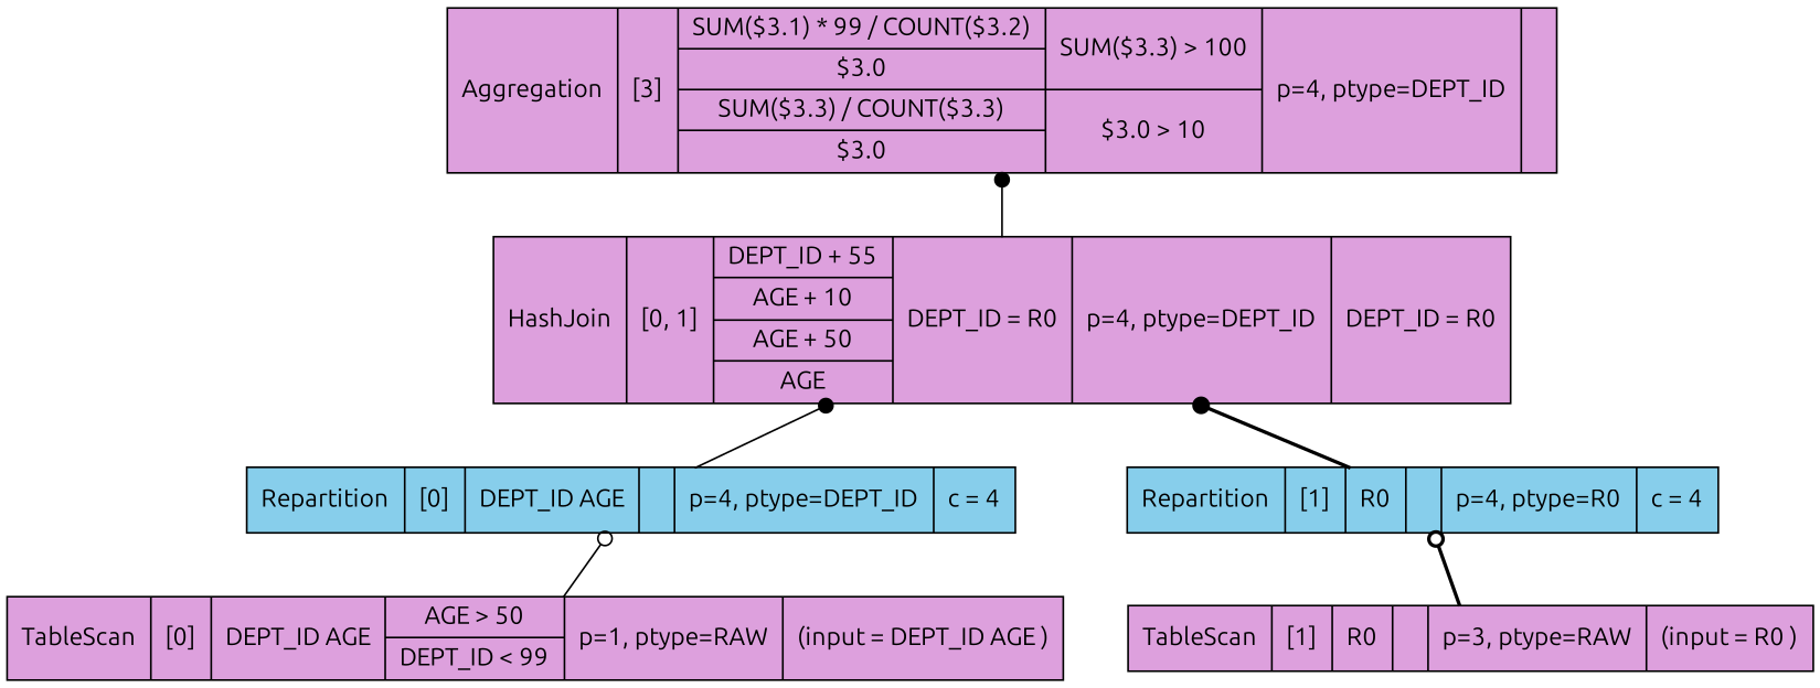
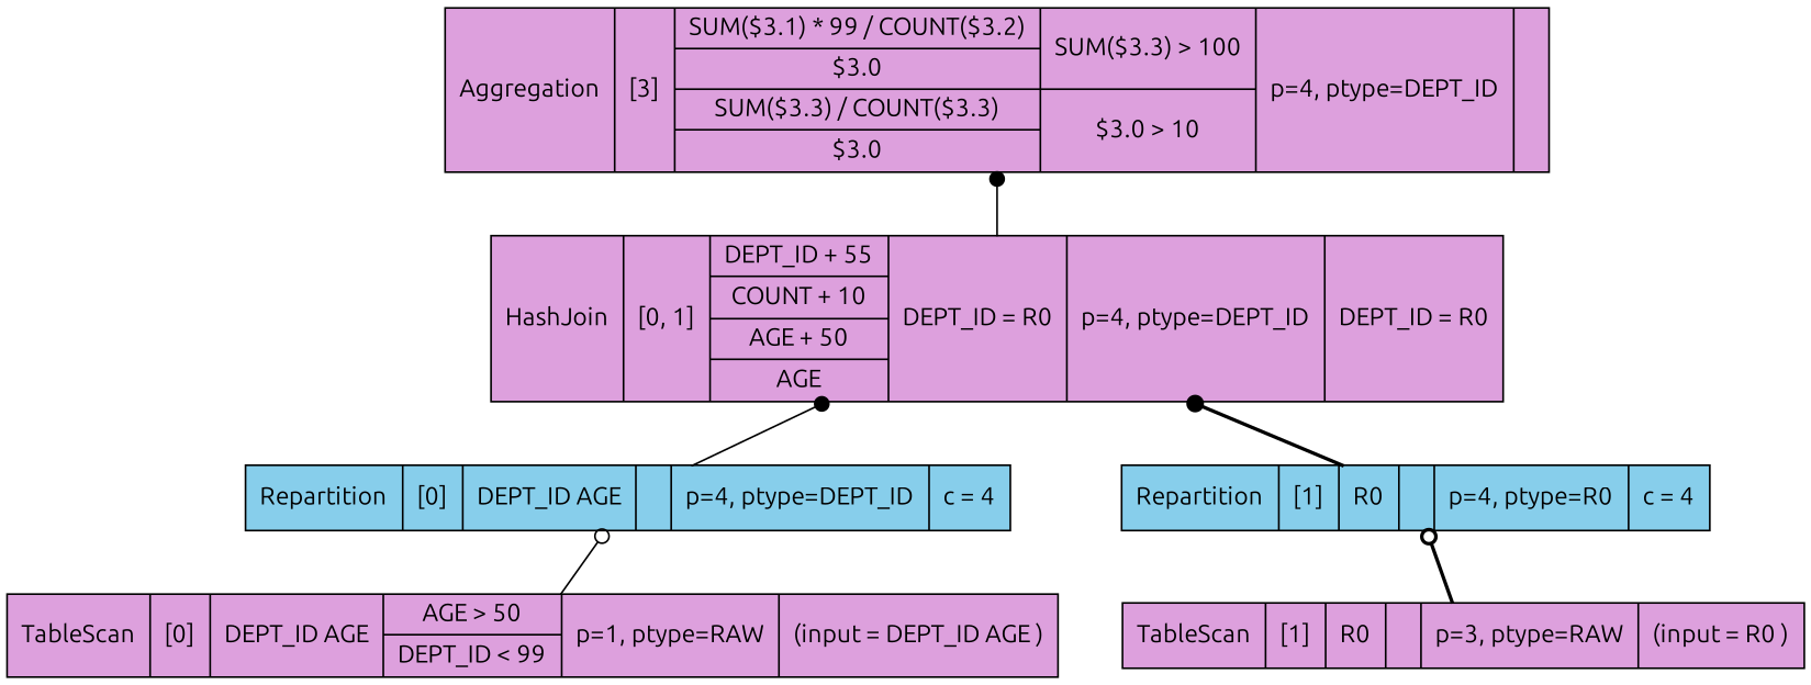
  digraph {
    nodesep=0.5
    ordering=in
    rankdir=BT
    fontname=Ubuntu
    node [shape=record style=filled fillcolor=plum fontname=Ubuntu]
    edge [style=solid arrowhead=dot fontname=Ubuntu]
-   n1 [label="HashJoin|[0, 1]|{DEPT_ID + 55|AGE + 10|AGE + 50|AGE}|{DEPT_ID = R0}|p=4, ptype=DEPT_ID|{DEPT_ID = R0}"]
+   n1 [label="HashJoin|[0, 1]|{DEPT_ID + 55|COUNT + 10|AGE + 50|AGE}|{DEPT_ID = R0}|p=4, ptype=DEPT_ID|{DEPT_ID = R0}"]
    n2 [label="Aggregation|[3]|{SUM($3.1) * 99 / COUNT($3.2)|$3.0|SUM($3.3) / COUNT($3.3)|$3.0}|{SUM($3.3) \> 100|$3.0 \> 10}|p=4, ptype=DEPT_ID|"]
    n3 [label="Repartition|[0]|DEPT_ID AGE |{}|p=4, ptype=DEPT_ID|c = 4" fillcolor=skyblue]
    n4 [label="TableScan|[0]|DEPT_ID AGE |{AGE \> 50|DEPT_ID \< 99}|p=1, ptype=RAW|(input = DEPT_ID AGE )"]
    n5 [label="Repartition|[1]|R0 |{}|p=4, ptype=R0|c = 4" fillcolor=skyblue]
    n6 [label="TableScan|[1]|R0 |{}|p=3, ptype=RAW|(input = R0 )"]
    n1 -> n2
    n3 -> n1
    n4 -> n3 [arrowhead=odot]
    n5 -> n1 [style=bold]
    n6 -> n5 [style=bold arrowhead=odot]
  }
